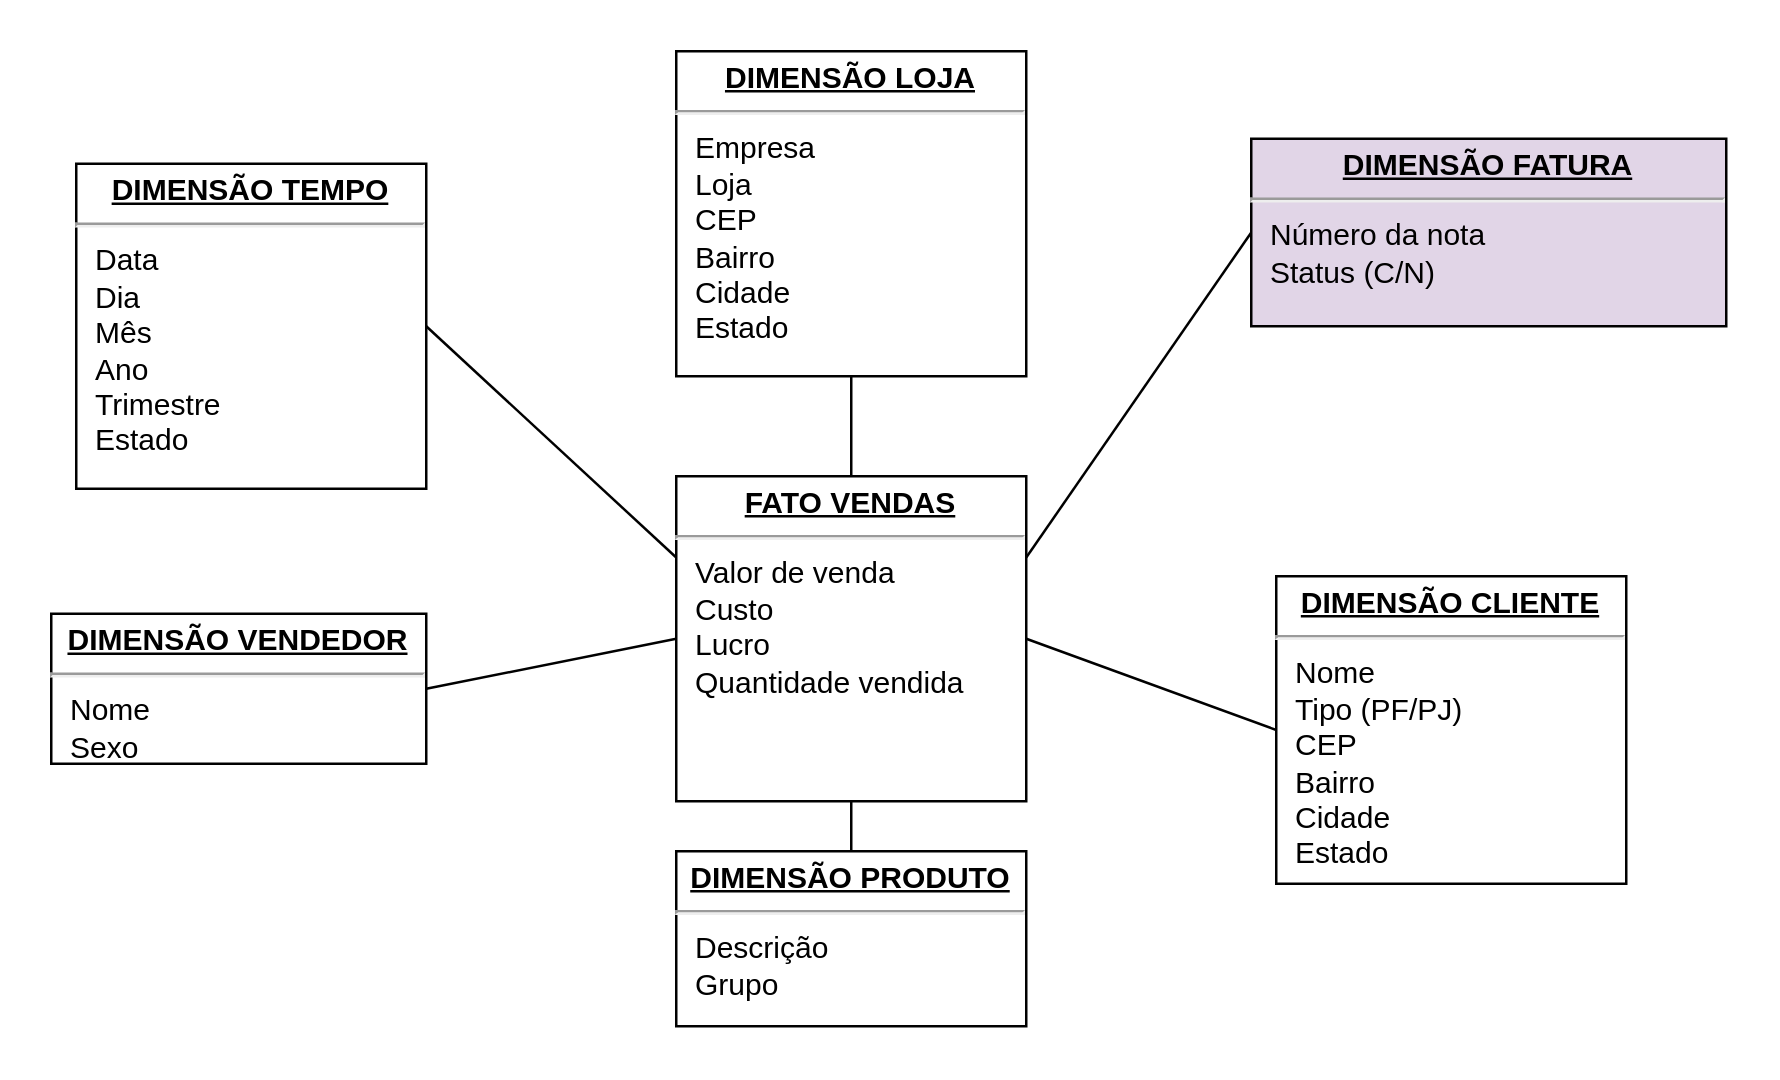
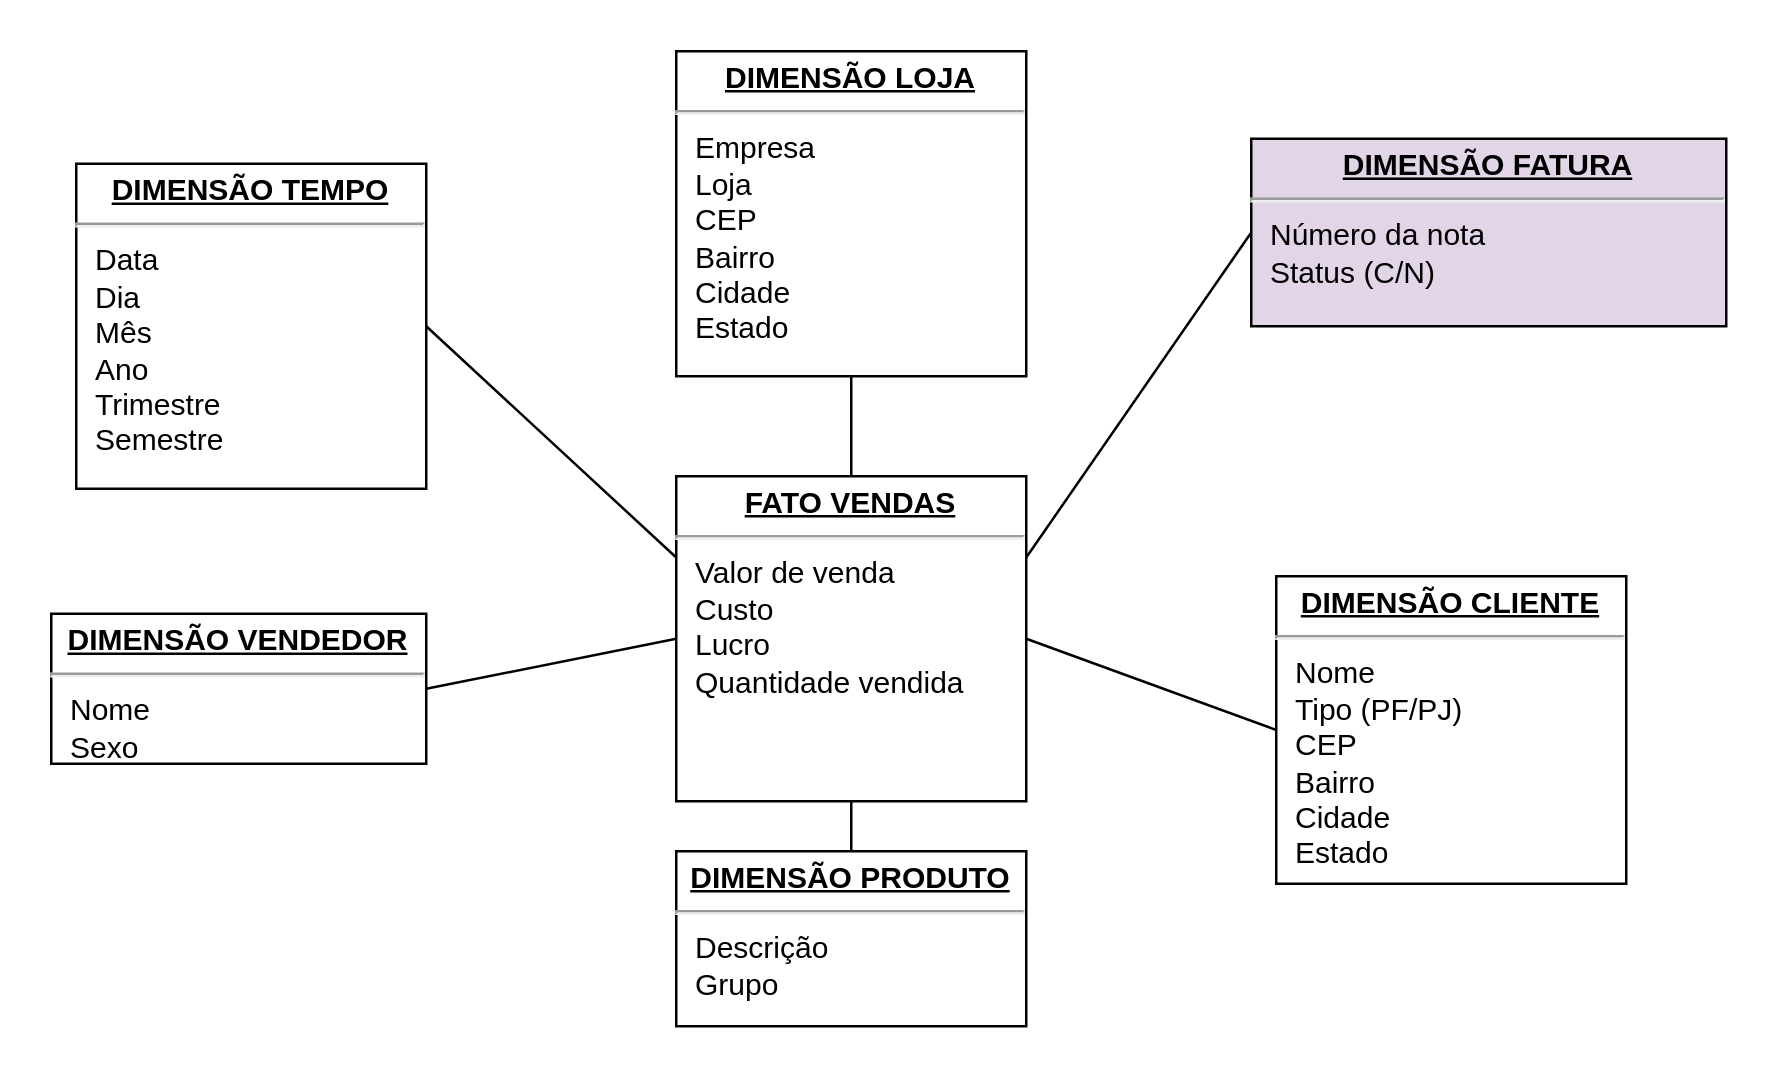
  <mxCell id="0" />
  <mxCell id="1" parent="0" />
  <mxCell id="2" style="rounded=0;orthogonalLoop=1;jettySize=auto;html=1;endArrow=none;endFill=0;exitX=0.5;exitY=0;exitDx=0;exitDy=0;entryX=0.5;entryY=1;entryDx=0;entryDy=0;" parent="1" source="8" target="10" edge="1"><mxGeometry relative="1" as="geometry"><mxPoint x="340" y="130" as="targetPoint" /></mxGeometry></mxCell>
  <mxCell id="3" style="rounded=0;orthogonalLoop=1;jettySize=auto;html=1;endArrow=none;endFill=0;entryX=1;entryY=0.5;entryDx=0;entryDy=0;exitX=0;exitY=0.25;exitDx=0;exitDy=0;" parent="1" source="8" target="9" edge="1"><mxGeometry relative="1" as="geometry" /></mxCell>
  <mxCell id="4" style="rounded=0;orthogonalLoop=1;jettySize=auto;html=1;endArrow=none;endFill=0;" parent="1" source="8" target="13" edge="1"><mxGeometry relative="1" as="geometry" /></mxCell>
  <mxCell id="5" style="rounded=0;orthogonalLoop=1;jettySize=auto;html=1;endArrow=none;endFill=0;exitX=0;exitY=0.5;exitDx=0;exitDy=0;entryX=1;entryY=0.5;entryDx=0;entryDy=0;" parent="1" source="8" target="12" edge="1"><mxGeometry relative="1" as="geometry" /></mxCell>
  <mxCell id="6" style="edgeStyle=none;rounded=0;orthogonalLoop=1;jettySize=auto;html=1;entryX=0;entryY=0.5;entryDx=0;entryDy=0;endArrow=none;endFill=0;exitX=1;exitY=0.5;exitDx=0;exitDy=0;" parent="1" source="8" target="11" edge="1"><mxGeometry relative="1" as="geometry" /></mxCell>
  <mxCell id="7" style="edgeStyle=none;rounded=0;orthogonalLoop=1;jettySize=auto;html=1;entryX=0;entryY=0.5;entryDx=0;entryDy=0;endArrow=none;endFill=0;exitX=1;exitY=0.25;exitDx=0;exitDy=0;" parent="1" source="8" target="14" edge="1"><mxGeometry relative="1" as="geometry" /></mxCell>
  <mxCell id="8" value="&lt;p style=&quot;margin: 0px ; margin-top: 4px ; text-align: center ; text-decoration: underline&quot;&gt;&lt;b&gt;FATO VENDAS&lt;/b&gt;&lt;/p&gt;&lt;hr&gt;&lt;p style=&quot;margin: 0px ; margin-left: 8px&quot;&gt;Valor de venda&lt;/p&gt;&lt;p style=&quot;margin: 0px ; margin-left: 8px&quot;&gt;Custo&lt;/p&gt;&lt;p style=&quot;margin: 0px ; margin-left: 8px&quot;&gt;Lucro&lt;/p&gt;&lt;p style=&quot;margin: 0px ; margin-left: 8px&quot;&gt;Quantidade vendida&lt;/p&gt;" style="verticalAlign=top;align=left;overflow=fill;fontSize=12;fontFamily=Helvetica;html=1;rounded=0;shadow=0;comic=0;labelBackgroundColor=none;strokeWidth=1" parent="1" vertex="1"><mxGeometry x="270" y="190" width="140" height="130" as="geometry" /></mxCell>
- <mxCell id="9" value="&lt;p style=&quot;margin: 0px ; margin-top: 4px ; text-align: center ; text-decoration: underline&quot;&gt;&lt;b&gt;DIMENSÃO TEMPO&lt;/b&gt;&lt;/p&gt;&lt;hr&gt;&lt;p style=&quot;margin: 0px ; margin-left: 8px&quot;&gt;Data&lt;/p&gt;&lt;p style=&quot;margin: 0px ; margin-left: 8px&quot;&gt;Dia&lt;/p&gt;&lt;p style=&quot;margin: 0px ; margin-left: 8px&quot;&gt;Mês&lt;/p&gt;&lt;p style=&quot;margin: 0px ; margin-left: 8px&quot;&gt;Ano&lt;/p&gt;&lt;p style=&quot;margin: 0px ; margin-left: 8px&quot;&gt;Trimestre&lt;/p&gt;&lt;p style=&quot;margin: 0px ; margin-left: 8px&quot;&gt;Estado&lt;/p&gt;&lt;p style=&quot;margin: 0px ; margin-left: 8px&quot;&gt;&lt;br&gt;&lt;/p&gt;" style="verticalAlign=top;align=left;overflow=fill;fontSize=12;fontFamily=Helvetica;html=1;rounded=0;shadow=0;comic=0;labelBackgroundColor=none;strokeWidth=1" parent="1" vertex="1"><mxGeometry x="30" y="65" width="140" height="130" as="geometry" /></mxCell>
+ <mxCell id="9" value="&lt;p style=&quot;margin: 0px ; margin-top: 4px ; text-align: center ; text-decoration: underline&quot;&gt;&lt;b&gt;DIMENSÃO TEMPO&lt;/b&gt;&lt;/p&gt;&lt;hr&gt;&lt;p style=&quot;margin: 0px ; margin-left: 8px&quot;&gt;Data&lt;/p&gt;&lt;p style=&quot;margin: 0px ; margin-left: 8px&quot;&gt;Dia&lt;/p&gt;&lt;p style=&quot;margin: 0px ; margin-left: 8px&quot;&gt;Mês&lt;/p&gt;&lt;p style=&quot;margin: 0px ; margin-left: 8px&quot;&gt;Ano&lt;/p&gt;&lt;p style=&quot;margin: 0px ; margin-left: 8px&quot;&gt;Trimestre&lt;/p&gt;&lt;p style=&quot;margin: 0px ; margin-left: 8px&quot;&gt;Semestre&lt;/p&gt;&lt;p style=&quot;margin: 0px ; margin-left: 8px&quot;&gt;&lt;br&gt;&lt;/p&gt;" style="verticalAlign=top;align=left;overflow=fill;fontSize=12;fontFamily=Helvetica;html=1;rounded=0;shadow=0;comic=0;labelBackgroundColor=none;strokeWidth=1" parent="1" vertex="1"><mxGeometry x="30" y="65" width="140" height="130" as="geometry" /></mxCell>
  <mxCell id="10" value="&lt;p style=&quot;margin: 0px ; margin-top: 4px ; text-align: center ; text-decoration: underline&quot;&gt;&lt;b&gt;DIMENSÃO LOJA&lt;/b&gt;&lt;/p&gt;&lt;hr&gt;&lt;p style=&quot;margin: 0px ; margin-left: 8px&quot;&gt;Empresa&lt;/p&gt;&lt;p style=&quot;margin: 0px ; margin-left: 8px&quot;&gt;&lt;span&gt;Loja&lt;/span&gt;&lt;/p&gt;&lt;p style=&quot;margin: 0px 0px 0px 8px&quot;&gt;CEP&lt;/p&gt;&lt;p style=&quot;margin: 0px 0px 0px 8px&quot;&gt;Bairro&lt;/p&gt;&lt;p style=&quot;margin: 0px 0px 0px 8px&quot;&gt;Cidade&lt;/p&gt;&lt;p style=&quot;margin: 0px 0px 0px 8px&quot;&gt;Estado&lt;/p&gt;" style="verticalAlign=top;align=left;overflow=fill;fontSize=12;fontFamily=Helvetica;html=1;rounded=0;shadow=0;comic=0;labelBackgroundColor=none;strokeWidth=1" parent="1" vertex="1"><mxGeometry x="270" y="20" width="140" height="130" as="geometry" /></mxCell>
  <mxCell id="11" value="&lt;p style=&quot;margin: 0px ; margin-top: 4px ; text-align: center ; text-decoration: underline&quot;&gt;&lt;b&gt;DIMENSÃO CLIENTE&lt;/b&gt;&lt;/p&gt;&lt;hr&gt;&lt;p style=&quot;margin: 0px ; margin-left: 8px&quot;&gt;Nome&lt;/p&gt;&lt;p style=&quot;margin: 0px ; margin-left: 8px&quot;&gt;Tipo (PF/PJ)&lt;/p&gt;&lt;p style=&quot;margin: 0px ; margin-left: 8px&quot;&gt;CEP&lt;/p&gt;&lt;p style=&quot;margin: 0px ; margin-left: 8px&quot;&gt;Bairro&lt;/p&gt;&lt;p style=&quot;margin: 0px ; margin-left: 8px&quot;&gt;Cidade&lt;/p&gt;&lt;p style=&quot;margin: 0px ; margin-left: 8px&quot;&gt;Estado&lt;/p&gt;" style="verticalAlign=top;align=left;overflow=fill;fontSize=12;fontFamily=Helvetica;html=1;rounded=0;shadow=0;comic=0;labelBackgroundColor=none;strokeWidth=1" parent="1" vertex="1"><mxGeometry x="510" y="230" width="140" height="123" as="geometry" /></mxCell>
  <mxCell id="12" value="&lt;p style=&quot;margin: 0px ; margin-top: 4px ; text-align: center ; text-decoration: underline&quot;&gt;&lt;b&gt;DIMENSÃO VENDEDOR&lt;/b&gt;&lt;/p&gt;&lt;hr&gt;&lt;p style=&quot;margin: 0px ; margin-left: 8px&quot;&gt;Nome&lt;br&gt;&lt;/p&gt;&lt;p style=&quot;margin: 0px ; margin-left: 8px&quot;&gt;Sexo&lt;/p&gt;&lt;p style=&quot;margin: 0px ; margin-left: 8px&quot;&gt;&lt;br&gt;&lt;/p&gt;" style="verticalAlign=top;align=left;overflow=fill;fontSize=12;fontFamily=Helvetica;html=1;rounded=0;shadow=0;comic=0;labelBackgroundColor=none;strokeWidth=1" parent="1" vertex="1"><mxGeometry x="20" y="245" width="150" height="60" as="geometry" /></mxCell>
  <mxCell id="13" value="&lt;p style=&quot;margin: 0px ; margin-top: 4px ; text-align: center ; text-decoration: underline&quot;&gt;&lt;b&gt;DIMENSÃO PRODUTO&lt;/b&gt;&lt;/p&gt;&lt;hr&gt;&lt;p style=&quot;margin: 0px ; margin-left: 8px&quot;&gt;Descrição&lt;br&gt;&lt;/p&gt;&lt;p style=&quot;margin: 0px ; margin-left: 8px&quot;&gt;&lt;span&gt;Grupo&lt;/span&gt;&lt;br&gt;&lt;/p&gt;" style="verticalAlign=top;align=left;overflow=fill;fontSize=12;fontFamily=Helvetica;html=1;rounded=0;shadow=0;comic=0;labelBackgroundColor=none;strokeWidth=1" parent="1" vertex="1"><mxGeometry x="270" y="340" width="140" height="70" as="geometry" /></mxCell>
  <mxCell id="14" value="&lt;p style=&quot;margin: 0px ; margin-top: 4px ; text-align: center ; text-decoration: underline&quot;&gt;&lt;b&gt;DIMENSÃO FATURA&lt;/b&gt;&lt;/p&gt;&lt;hr&gt;&lt;p style=&quot;margin: 0px ; margin-left: 8px&quot;&gt;Número da nota&lt;/p&gt;&lt;p style=&quot;margin: 0px ; margin-left: 8px&quot;&gt;Status (C/N)&lt;/p&gt;&lt;p style=&quot;margin: 0px ; margin-left: 8px&quot;&gt;&lt;br&gt;&lt;/p&gt;" style="verticalAlign=top;align=left;overflow=fill;fontSize=12;fontFamily=Helvetica;html=1;rounded=0;shadow=0;comic=0;labelBackgroundColor=none;strokeWidth=1;fillColor=#e1d5e7;" parent="1" vertex="1"><mxGeometry x="500" y="55" width="190" height="75" as="geometry" /></mxCell>
